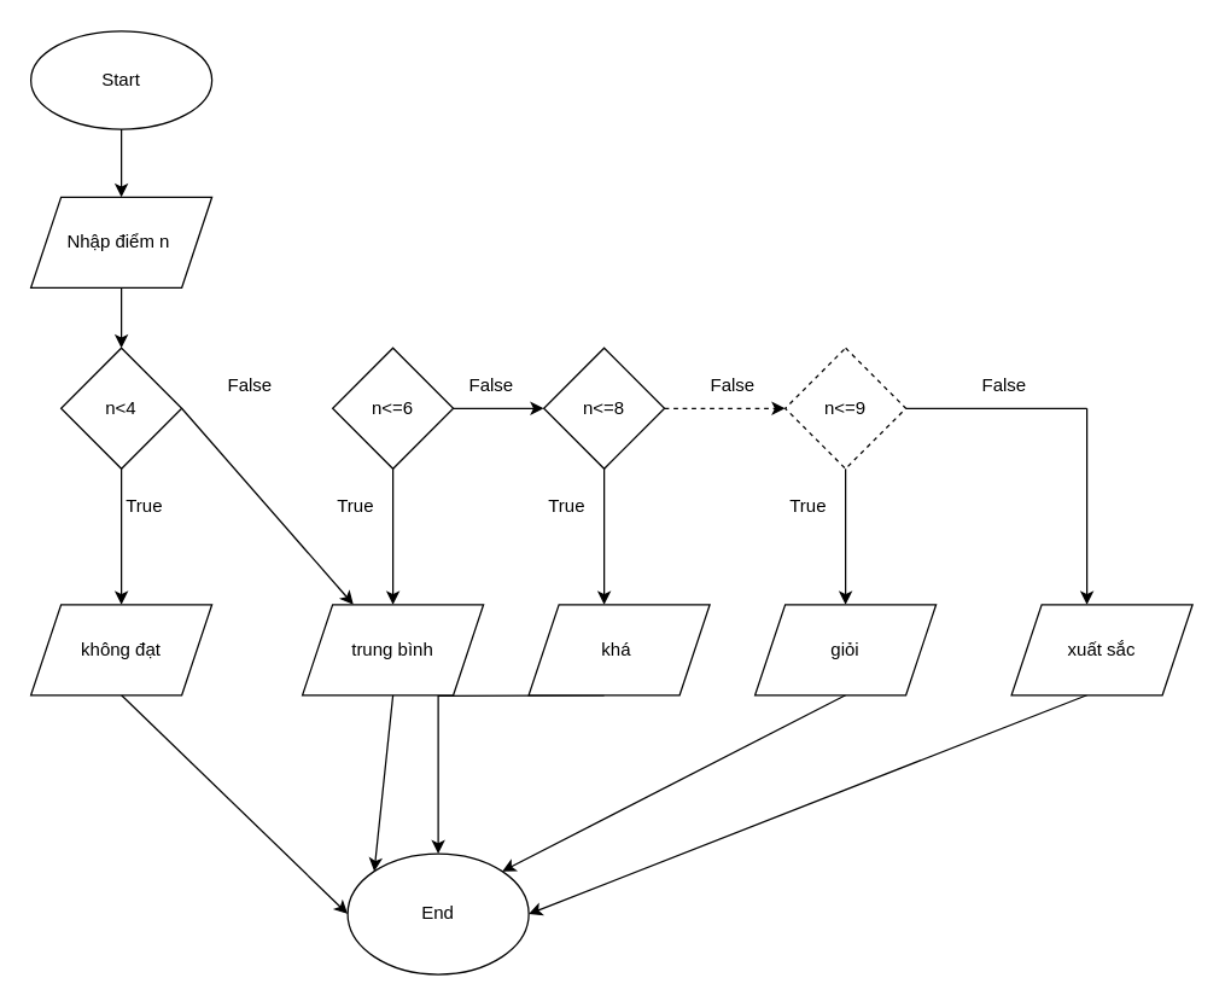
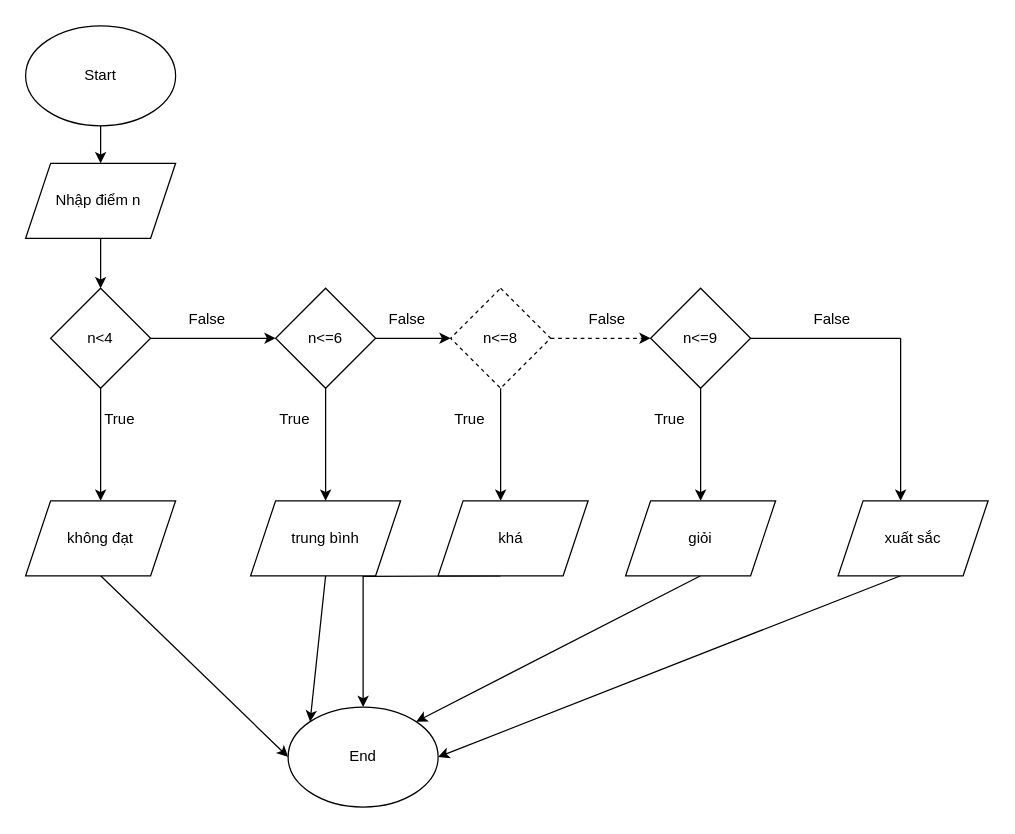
  <mxCell id="0" />
  <mxCell id="1" parent="0" />
  <mxCell id="2" value="" style="edgeStyle=orthogonalEdgeStyle;rounded=0;orthogonalLoop=1;jettySize=auto;html=1;" parent="1" source="3" target="5" edge="1"><mxGeometry relative="1" as="geometry" /></mxCell>
- <mxCell id="3" value="Start" style="ellipse;whiteSpace=wrap;html=1;" parent="1" vertex="1"><mxGeometry x="20" y="20" width="120" height="65" as="geometry" /></mxCell>
+ <mxCell id="3" value="Start" style="ellipse;whiteSpace=wrap;html=1;" parent="1" vertex="1"><mxGeometry x="20" y="20" width="120" height="80" as="geometry" /></mxCell>
  <mxCell id="4" value="" style="edgeStyle=orthogonalEdgeStyle;rounded=0;orthogonalLoop=1;jettySize=auto;html=1;" parent="1" source="5" target="7" edge="1"><mxGeometry relative="1" as="geometry" /></mxCell>
  <mxCell id="5" value="Nhập điểm n&amp;nbsp;" style="shape=parallelogram;perimeter=parallelogramPerimeter;whiteSpace=wrap;html=1;fixedSize=1;" parent="1" vertex="1"><mxGeometry x="20" y="130" width="120" height="60" as="geometry" /></mxCell>
  <mxCell id="6" value="" style="edgeStyle=orthogonalEdgeStyle;rounded=0;orthogonalLoop=1;jettySize=auto;html=1;" parent="1" source="7" edge="1"><mxGeometry relative="1" as="geometry"><mxPoint x="80" y="400" as="targetPoint" /></mxGeometry></mxCell>
  <mxCell id="7" value="n&amp;lt;4" style="rhombus;whiteSpace=wrap;html=1;" parent="1" vertex="1"><mxGeometry x="40" y="230" width="80" height="80" as="geometry" /></mxCell>
  <mxCell id="8" value="" style="edgeStyle=orthogonalEdgeStyle;rounded=0;orthogonalLoop=1;jettySize=auto;html=1;" parent="1" source="10" edge="1"><mxGeometry relative="1" as="geometry"><mxPoint x="260" y="400" as="targetPoint" /></mxGeometry></mxCell>
  <mxCell id="9" value="" style="edgeStyle=orthogonalEdgeStyle;rounded=0;orthogonalLoop=1;jettySize=auto;html=1;" parent="1" source="10" target="17" edge="1"><mxGeometry relative="1" as="geometry" /></mxCell>
  <mxCell id="10" value="n&amp;lt;=6" style="rhombus;whiteSpace=wrap;html=1;" parent="1" vertex="1"><mxGeometry x="220" y="230" width="80" height="80" as="geometry" /></mxCell>
- <mxCell id="11" value="" style="endArrow=classic;html=1;rounded=0;exitX=1;exitY=0.5;exitDx=0;exitDy=0;" parent="1" source="7" target="34" edge="1"><mxGeometry width="50" height="50" relative="1" as="geometry"><mxPoint x="330" y="380" as="sourcePoint" /><mxPoint x="380" y="330" as="targetPoint" /></mxGeometry></mxCell>
+ <mxCell id="11" value="" style="endArrow=classic;html=1;rounded=0;exitX=1;exitY=0.5;exitDx=0;exitDy=0;entryX=0;entryY=0.5;entryDx=0;entryDy=0;" parent="1" source="7" target="10" edge="1"><mxGeometry width="50" height="50" relative="1" as="geometry"><mxPoint x="330" y="380" as="sourcePoint" /><mxPoint x="380" y="330" as="targetPoint" /></mxGeometry></mxCell>
  <mxCell id="12" value="True" style="text;html=1;align=center;verticalAlign=middle;resizable=0;points=[];autosize=1;strokeColor=none;fillColor=none;" parent="1" vertex="1"><mxGeometry x="70" y="320" width="50" height="30" as="geometry" /></mxCell>
  <mxCell id="13" value="False" style="text;html=1;align=center;verticalAlign=middle;resizable=0;points=[];autosize=1;strokeColor=none;fillColor=none;" parent="1" vertex="1"><mxGeometry x="140" y="240" width="50" height="30" as="geometry" /></mxCell>
  <mxCell id="14" value="True" style="text;html=1;align=center;verticalAlign=middle;resizable=0;points=[];autosize=1;strokeColor=none;fillColor=none;" parent="1" vertex="1"><mxGeometry x="210" y="320" width="50" height="30" as="geometry" /></mxCell>
  <mxCell id="15" value="" style="edgeStyle=orthogonalEdgeStyle;rounded=0;orthogonalLoop=1;jettySize=auto;html=1;" parent="1" source="17" edge="1"><mxGeometry relative="1" as="geometry"><Array as="points"><mxPoint x="400" y="380" /><mxPoint x="400" y="380" /></Array><mxPoint x="400" y="400" as="targetPoint" /></mxGeometry></mxCell>
  <mxCell id="16" value="" style="edgeStyle=orthogonalEdgeStyle;rounded=0;orthogonalLoop=1;jettySize=auto;html=1;dashed=1;" parent="1" source="17" target="22" edge="1"><mxGeometry relative="1" as="geometry" /></mxCell>
- <mxCell id="17" value="n&amp;lt;=8" style="rhombus;whiteSpace=wrap;html=1;" parent="1" vertex="1"><mxGeometry x="360" y="230" width="80" height="80" as="geometry" /></mxCell>
+ <mxCell id="17" value="n&amp;lt;=8" style="rhombus;whiteSpace=wrap;html=1;dashed=1;" parent="1" vertex="1"><mxGeometry x="360" y="230" width="80" height="80" as="geometry" /></mxCell>
  <mxCell id="18" value="" style="edgeStyle=orthogonalEdgeStyle;rounded=0;orthogonalLoop=1;jettySize=auto;html=1;" parent="1" target="25" edge="1"><mxGeometry relative="1" as="geometry"><mxPoint x="400" y="460" as="sourcePoint" /></mxGeometry></mxCell>
  <mxCell id="19" value="True" style="text;html=1;align=center;verticalAlign=middle;resizable=0;points=[];autosize=1;strokeColor=none;fillColor=none;" parent="1" vertex="1"><mxGeometry x="350" y="320" width="50" height="30" as="geometry" /></mxCell>
  <mxCell id="20" value="False" style="text;html=1;align=center;verticalAlign=middle;resizable=0;points=[];autosize=1;strokeColor=none;fillColor=none;" parent="1" vertex="1"><mxGeometry x="300" y="240" width="50" height="30" as="geometry" /></mxCell>
  <mxCell id="21" value="" style="edgeStyle=orthogonalEdgeStyle;rounded=0;orthogonalLoop=1;jettySize=auto;html=1;" parent="1" source="22" edge="1"><mxGeometry relative="1" as="geometry"><mxPoint x="560" y="400" as="targetPoint" /></mxGeometry></mxCell>
- <mxCell id="22" value="n&amp;lt;=9" style="rhombus;whiteSpace=wrap;html=1;dashed=1;" parent="1" vertex="1"><mxGeometry x="520" y="230" width="80" height="80" as="geometry" /></mxCell>
+ <mxCell id="22" value="n&amp;lt;=9" style="rhombus;whiteSpace=wrap;html=1;" parent="1" vertex="1"><mxGeometry x="520" y="230" width="80" height="80" as="geometry" /></mxCell>
  <mxCell id="23" value="False" style="text;html=1;align=center;verticalAlign=middle;resizable=0;points=[];autosize=1;strokeColor=none;fillColor=none;" parent="1" vertex="1"><mxGeometry x="460" y="240" width="50" height="30" as="geometry" /></mxCell>
  <mxCell id="24" value="True" style="text;html=1;align=center;verticalAlign=middle;resizable=0;points=[];autosize=1;strokeColor=none;fillColor=none;" parent="1" vertex="1"><mxGeometry x="510" y="320" width="50" height="30" as="geometry" /></mxCell>
  <mxCell id="25" value="End" style="ellipse;whiteSpace=wrap;html=1;" parent="1" vertex="1"><mxGeometry x="230" y="565" width="120" height="80" as="geometry" /></mxCell>
  <mxCell id="26" value="" style="endArrow=classic;html=1;rounded=0;exitX=0.5;exitY=1;exitDx=0;exitDy=0;entryX=0;entryY=0.5;entryDx=0;entryDy=0;" parent="1" target="25" edge="1"><mxGeometry width="50" height="50" relative="1" as="geometry"><mxPoint x="80" y="460" as="sourcePoint" /><mxPoint x="530" y="480" as="targetPoint" /></mxGeometry></mxCell>
  <mxCell id="27" value="" style="endArrow=classic;html=1;rounded=0;exitX=0.5;exitY=1;exitDx=0;exitDy=0;entryX=0;entryY=0;entryDx=0;entryDy=0;" parent="1" target="25" edge="1"><mxGeometry width="50" height="50" relative="1" as="geometry"><mxPoint x="260" y="460" as="sourcePoint" /><mxPoint x="530" y="480" as="targetPoint" /></mxGeometry></mxCell>
  <mxCell id="28" value="" style="endArrow=classic;html=1;rounded=0;exitX=0.5;exitY=1;exitDx=0;exitDy=0;entryX=1;entryY=0;entryDx=0;entryDy=0;" parent="1" target="25" edge="1"><mxGeometry width="50" height="50" relative="1" as="geometry"><mxPoint x="560" y="460" as="sourcePoint" /><mxPoint x="530" y="480" as="targetPoint" /></mxGeometry></mxCell>
  <mxCell id="29" value="" style="endArrow=classic;html=1;rounded=0;exitX=0.5;exitY=1;exitDx=0;exitDy=0;entryX=1;entryY=0.5;entryDx=0;entryDy=0;" parent="1" target="25" edge="1"><mxGeometry width="50" height="50" relative="1" as="geometry"><mxPoint x="720" y="460" as="sourcePoint" /><mxPoint x="530" y="480" as="targetPoint" /></mxGeometry></mxCell>
  <mxCell id="30" value="" style="endArrow=classic;html=1;rounded=0;entryX=0.5;entryY=0;entryDx=0;entryDy=0;" parent="1" edge="1"><mxGeometry width="50" height="50" relative="1" as="geometry"><mxPoint x="720" y="270" as="sourcePoint" /><mxPoint x="720" y="400" as="targetPoint" /></mxGeometry></mxCell>
  <mxCell id="31" value="" style="endArrow=none;html=1;rounded=0;entryX=1;entryY=0.5;entryDx=0;entryDy=0;" parent="1" target="22" edge="1"><mxGeometry width="50" height="50" relative="1" as="geometry"><mxPoint x="720" y="270" as="sourcePoint" /><mxPoint x="630" y="320" as="targetPoint" /></mxGeometry></mxCell>
  <mxCell id="32" value="False" style="text;html=1;align=center;verticalAlign=middle;resizable=0;points=[];autosize=1;strokeColor=none;fillColor=none;" parent="1" vertex="1"><mxGeometry x="640" y="240" width="50" height="30" as="geometry" /></mxCell>
  <mxCell id="33" value="không đạt" style="shape=parallelogram;perimeter=parallelogramPerimeter;whiteSpace=wrap;html=1;fixedSize=1;" vertex="1" parent="1"><mxGeometry x="20" y="400" width="120" height="60" as="geometry" /></mxCell>
  <mxCell id="34" value="trung bình" style="shape=parallelogram;perimeter=parallelogramPerimeter;whiteSpace=wrap;html=1;fixedSize=1;" vertex="1" parent="1"><mxGeometry x="200" y="400" width="120" height="60" as="geometry" /></mxCell>
  <mxCell id="35" value="khá&amp;nbsp;" style="shape=parallelogram;perimeter=parallelogramPerimeter;whiteSpace=wrap;html=1;fixedSize=1;" vertex="1" parent="1"><mxGeometry x="350" y="400" width="120" height="60" as="geometry" /></mxCell>
  <mxCell id="36" value="xuất sắc" style="shape=parallelogram;perimeter=parallelogramPerimeter;whiteSpace=wrap;html=1;fixedSize=1;" vertex="1" parent="1"><mxGeometry x="670" y="400" width="120" height="60" as="geometry" /></mxCell>
  <mxCell id="37" value="giỏi" style="shape=parallelogram;perimeter=parallelogramPerimeter;whiteSpace=wrap;html=1;fixedSize=1;" vertex="1" parent="1"><mxGeometry x="500" y="400" width="120" height="60" as="geometry" /></mxCell>
